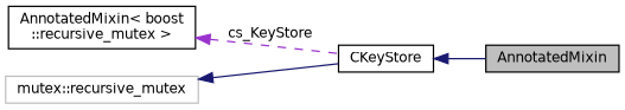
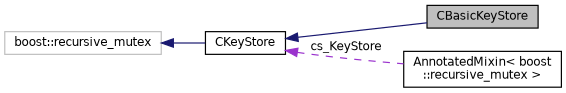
  digraph {
    rankdir=LR
    node [color=black fillcolor=white fontname=Helvetica fontsize=10 shape=record style=filled]
    edge [color=midnightblue dir=back fontname=Helvetica fontsize=10 labelfontname=Helvetica labelfontsize=10 style=solid]
-   n1 [fillcolor=grey75 fontcolor=black height=0.2 label=AnnotatedMixin width=0.4]
+   n1 [fillcolor=grey75 fontcolor=black height=0.2 label=CBasicKeyStore width=0.4]
    n2 [height=0.2 label=CKeyStore width=0.4]
    n3 [height=0.2 label="AnnotatedMixin\< boost\l::recursive_mutex \>" width=0.4]
-   n4 [color=grey75 height=0.2 label="mutex::recursive_mutex" width=0.4]
+   n4 [color=grey75 height=0.2 label="boost::recursive_mutex" width=0.4]
    n2 -> n1
-   n3 -> n2 [color=darkorchid3 label=" cs_KeyStore" style=dashed]
+   n2 -> n3 [color=darkorchid3 label=" cs_KeyStore" style=dashed]
    n4 -> n2
  }
